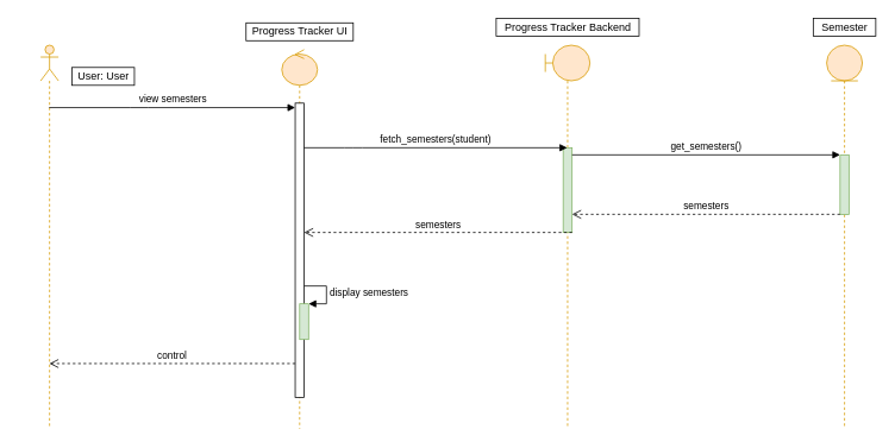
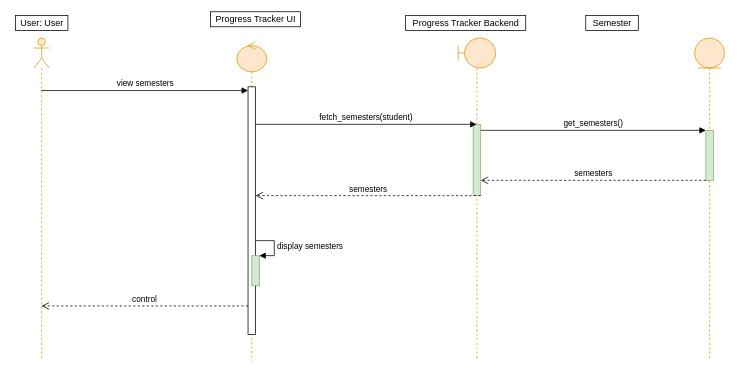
  <mxCell id="0" />
  <mxCell id="1" parent="0" />
  <mxCell id="2" value="" style="shape=umlLifeline;participant=umlActor;perimeter=lifelinePerimeter;whiteSpace=wrap;html=1;container=1;collapsible=0;recursiveResize=0;verticalAlign=top;spacingTop=36;labelBackgroundColor=none;outlineConnect=0;strokeColor=#d79b00;fillColor=#ffe6cc;" parent="1" vertex="1"><mxGeometry x="45" y="50" width="20" height="430" as="geometry" /></mxCell>
- <mxCell id="3" value="User: User" style="text;html=1;resizable=0;points=[];autosize=1;align=center;verticalAlign=top;spacingTop=-4;fontColor=#000000;labelBackgroundColor=none;strokeColor=#000000;" parent="1" vertex="1"><mxGeometry x="80" y="75" width="70" height="20" as="geometry" /></mxCell>
+ <mxCell id="3" value="User: User" style="text;html=1;resizable=0;points=[];autosize=1;align=center;verticalAlign=top;spacingTop=-4;fontColor=#000000;labelBackgroundColor=none;strokeColor=#000000;" parent="1" vertex="1"><mxGeometry x="20" y="20" width="70" height="20" as="geometry" /></mxCell>
  <mxCell id="4" value="" style="shape=umlLifeline;participant=umlControl;perimeter=lifelinePerimeter;whiteSpace=wrap;html=1;container=1;collapsible=0;recursiveResize=0;verticalAlign=top;spacingTop=36;labelBackgroundColor=none;outlineConnect=0;strokeColor=#d79b00;fillColor=#ffe6cc;" parent="1" vertex="1"><mxGeometry x="315" y="55" width="40" height="425" as="geometry" /></mxCell>
  <mxCell id="5" value="" style="html=1;points=[];perimeter=orthogonalPerimeter;labelBackgroundColor=none;strokeColor=#000000;fontColor=#000000;" parent="4" vertex="1"><mxGeometry x="15" y="60" width="10" height="330" as="geometry" /></mxCell>
  <mxCell id="6" value="" style="html=1;points=[];perimeter=orthogonalPerimeter;fillColor=#d5e8d4;strokeColor=#82b366;" vertex="1" parent="4"><mxGeometry x="20" y="285" width="10" height="40" as="geometry" /></mxCell>
  <mxCell id="7" value="display semesters" style="edgeStyle=orthogonalEdgeStyle;html=1;align=left;spacingLeft=2;endArrow=block;rounded=0;entryX=1;entryY=0;" edge="1" target="6" parent="4"><mxGeometry relative="1" as="geometry"><mxPoint x="25" y="265" as="sourcePoint" /><Array as="points"><mxPoint x="50" y="265" /></Array></mxGeometry></mxCell>
- <mxCell id="8" value="Progress Tracker UI" style="text;html=1;resizable=0;points=[];autosize=1;align=center;verticalAlign=top;spacingTop=-4;fontColor=#000000;labelBackgroundColor=none;strokeColor=#000000;" parent="1" vertex="1"><mxGeometry x="275" y="25" width="120" height="20" as="geometry" /></mxCell>
+ <mxCell id="8" value="Progress Tracker UI" style="text;html=1;resizable=0;points=[];autosize=1;align=center;verticalAlign=top;spacingTop=-4;fontColor=#000000;labelBackgroundColor=none;strokeColor=#000000;" parent="1" vertex="1"><mxGeometry x="280" y="15" width="120" height="20" as="geometry" /></mxCell>
  <mxCell id="9" value="" style="shape=umlLifeline;participant=umlBoundary;perimeter=lifelinePerimeter;whiteSpace=wrap;html=1;container=1;collapsible=0;recursiveResize=0;verticalAlign=top;spacingTop=36;labelBackgroundColor=none;outlineConnect=0;strokeColor=#d79b00;fillColor=#ffe6cc;" parent="1" vertex="1"><mxGeometry x="610" y="50" width="50" height="430" as="geometry" /></mxCell>
  <mxCell id="10" value="" style="html=1;points=[];perimeter=orthogonalPerimeter;labelBackgroundColor=none;strokeColor=#82b366;fillColor=#d5e8d4;" parent="9" vertex="1"><mxGeometry x="20" y="115" width="10" height="95" as="geometry" /></mxCell>
- <mxCell id="11" value="Progress Tracker Backend" style="text;html=1;resizable=0;points=[];autosize=1;align=center;verticalAlign=top;spacingTop=-4;fontColor=#000000;labelBackgroundColor=none;strokeColor=#000000;" parent="1" vertex="1"><mxGeometry x="555" y="20" width="160" height="20" as="geometry" /></mxCell>
+ <mxCell id="11" value="Progress Tracker Backend" style="text;html=1;resizable=0;points=[];autosize=1;align=center;verticalAlign=top;spacingTop=-4;fontColor=#000000;labelBackgroundColor=none;strokeColor=#000000;" parent="1" vertex="1"><mxGeometry x="540" y="20" width="160" height="20" as="geometry" /></mxCell>
  <mxCell id="12" value="view semesters" style="html=1;verticalAlign=bottom;endArrow=block;fontColor=#000000;labelBackgroundColor=none;strokeColor=#000000;" parent="1" source="2" target="5" edge="1"><mxGeometry width="80" relative="1" as="geometry"><mxPoint x="55" y="130" as="sourcePoint" /><mxPoint x="315" y="120" as="targetPoint" /><Array as="points"><mxPoint x="155" y="120" /></Array></mxGeometry></mxCell>
  <mxCell id="13" value="fetch_semesters(student)" style="html=1;verticalAlign=bottom;endArrow=block;fontColor=#000000;labelBackgroundColor=none;strokeColor=#000000;" parent="1" edge="1"><mxGeometry width="80" relative="1" as="geometry"><mxPoint x="340" y="165" as="sourcePoint" /><mxPoint x="634.5" y="165" as="targetPoint" /><Array as="points"><mxPoint x="395" y="165" /></Array></mxGeometry></mxCell>
  <mxCell id="14" value="semesters" style="html=1;verticalAlign=bottom;endArrow=open;dashed=1;endSize=8;fontColor=#000000;exitX=1;exitY=1;exitDx=0;exitDy=0;exitPerimeter=0;labelBackgroundColor=none;strokeColor=#000000;" parent="1" source="10" edge="1" target="5"><mxGeometry relative="1" as="geometry"><mxPoint x="425" y="195" as="sourcePoint" /><mxPoint x="340" y="195" as="targetPoint" /></mxGeometry></mxCell>
  <mxCell id="15" value="" style="shape=umlLifeline;participant=umlEntity;perimeter=lifelinePerimeter;whiteSpace=wrap;html=1;container=1;collapsible=0;recursiveResize=0;verticalAlign=top;spacingTop=36;labelBackgroundColor=#ffffff;outlineConnect=0;fillColor=#ffe6cc;strokeColor=#d79b00;" vertex="1" parent="1"><mxGeometry x="925" y="50" width="40" height="430" as="geometry" /></mxCell>
  <mxCell id="16" value="" style="html=1;points=[];perimeter=orthogonalPerimeter;fillColor=#d5e8d4;strokeColor=#82b366;" vertex="1" parent="15"><mxGeometry x="15" y="123" width="10" height="67" as="geometry" /></mxCell>
- <mxCell id="17" value="Semester" style="text;html=1;resizable=0;points=[];autosize=1;align=center;verticalAlign=top;spacingTop=-4;fontColor=#000000;labelBackgroundColor=none;strokeColor=#000000;" vertex="1" parent="1"><mxGeometry x="910" y="20" width="70" height="20" as="geometry" /></mxCell>
+ <mxCell id="17" value="Semester" style="text;html=1;resizable=0;points=[];autosize=1;align=center;verticalAlign=top;spacingTop=-4;fontColor=#000000;labelBackgroundColor=none;strokeColor=#000000;" vertex="1" parent="1"><mxGeometry x="780" y="20" width="70" height="20" as="geometry" /></mxCell>
  <mxCell id="18" value="get_semesters()" style="html=1;verticalAlign=bottom;endArrow=block;entryX=0;entryY=0;" edge="1" target="16" parent="1" source="10"><mxGeometry relative="1" as="geometry"><mxPoint x="870" y="173" as="sourcePoint" /></mxGeometry></mxCell>
  <mxCell id="19" value="semesters" style="html=1;verticalAlign=bottom;endArrow=open;dashed=1;endSize=8;exitX=0;exitY=0.95;" edge="1" parent="1"><mxGeometry relative="1" as="geometry"><mxPoint x="640" y="239.65" as="targetPoint" /><mxPoint x="940" y="239.65" as="sourcePoint" /></mxGeometry></mxCell>
  <mxCell id="20" value="control" style="html=1;verticalAlign=bottom;endArrow=open;dashed=1;endSize=8;" edge="1" parent="1"><mxGeometry relative="1" as="geometry"><mxPoint x="330" y="407" as="sourcePoint" /><mxPoint x="54.81" y="407" as="targetPoint" /></mxGeometry></mxCell>
